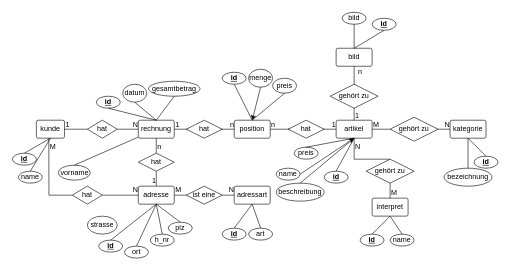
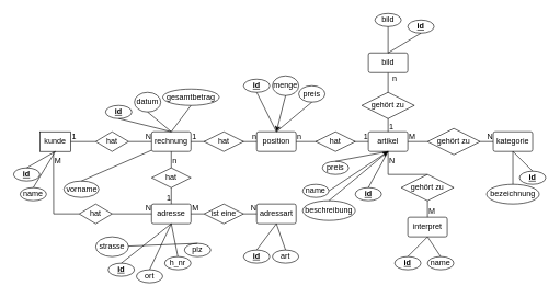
  <mxCell id="0" />
  <mxCell id="1" parent="0" />
  <mxCell id="2" value="artikel" style="rounded=1;arcSize=10;whiteSpace=wrap;html=1;align=center;" parent="1" vertex="1"><mxGeometry x="560" y="200" width="60" height="30" as="geometry" /></mxCell>
  <mxCell id="3" value="kategorie" style="rounded=1;arcSize=10;whiteSpace=wrap;html=1;align=center;" parent="1" vertex="1"><mxGeometry x="750" y="200" width="60" height="30" as="geometry" /></mxCell>
  <mxCell id="4" value="" style="endArrow=none;html=1;rounded=0;entryX=0.5;entryY=1;entryDx=0;entryDy=0;exitX=0.5;exitY=0;exitDx=0;exitDy=0;" parent="1" source="2" target="12" edge="1"><mxGeometry relative="1" as="geometry"><mxPoint x="330" y="360" as="sourcePoint" /><mxPoint x="490" y="360" as="targetPoint" /></mxGeometry></mxCell>
  <mxCell id="5" value="1" style="resizable=0;html=1;align=left;verticalAlign=bottom;" parent="4" connectable="0" vertex="1"><mxGeometry x="-1" relative="1" as="geometry" /></mxCell>
  <mxCell id="6" value="N" style="resizable=0;html=1;align=right;verticalAlign=bottom;" parent="4" connectable="0" vertex="1"><mxGeometry x="1" relative="1" as="geometry" /></mxCell>
  <mxCell id="7" value="" style="endArrow=none;html=1;rounded=0;entryX=0;entryY=0.5;entryDx=0;entryDy=0;exitX=1;exitY=0.5;exitDx=0;exitDy=0;startArrow=none;" parent="1" source="9" target="3" edge="1"><mxGeometry relative="1" as="geometry"><mxPoint x="450" y="219.66" as="sourcePoint" /><mxPoint x="610" y="219.66" as="targetPoint" /></mxGeometry></mxCell>
  <mxCell id="8" value="N" style="resizable=0;html=1;align=right;verticalAlign=bottom;" parent="7" connectable="0" vertex="1"><mxGeometry x="1" relative="1" as="geometry" /></mxCell>
  <mxCell id="9" value="gehört zu" style="shape=rhombus;perimeter=rhombusPerimeter;whiteSpace=wrap;html=1;align=center;" parent="1" vertex="1"><mxGeometry x="650" y="195" width="80" height="40" as="geometry" /></mxCell>
  <mxCell id="10" value="" style="endArrow=none;html=1;rounded=0;entryX=0;entryY=0.5;entryDx=0;entryDy=0;exitX=1;exitY=0.5;exitDx=0;exitDy=0;" parent="1" source="2" target="9" edge="1"><mxGeometry relative="1" as="geometry"><mxPoint x="434" y="215" as="sourcePoint" /><mxPoint x="620" y="215" as="targetPoint" /></mxGeometry></mxCell>
  <mxCell id="11" value="M" style="resizable=0;html=1;align=left;verticalAlign=bottom;" parent="10" connectable="0" vertex="1"><mxGeometry x="-1" relative="1" as="geometry" /></mxCell>
  <mxCell id="12" value="bild" style="rounded=1;arcSize=10;whiteSpace=wrap;html=1;align=center;" parent="1" vertex="1"><mxGeometry x="560" y="80" width="60" height="30" as="geometry" /></mxCell>
  <mxCell id="13" value="gehört zu" style="shape=rhombus;perimeter=rhombusPerimeter;whiteSpace=wrap;html=1;align=center;" parent="1" vertex="1"><mxGeometry x="550" y="140" width="80" height="40" as="geometry" /></mxCell>
  <mxCell id="14" value="n" style="text;html=1;align=center;verticalAlign=middle;resizable=0;points=[];autosize=1;strokeColor=none;fillColor=none;" parent="1" vertex="1"><mxGeometry x="590" y="110" width="20" height="20" as="geometry" /></mxCell>
  <mxCell id="15" value="&lt;b&gt;&lt;u&gt;id&lt;/u&gt;&lt;/b&gt;" style="ellipse;whiteSpace=wrap;html=1;align=center;" parent="1" vertex="1"><mxGeometry x="620" y="30" width="40" height="20" as="geometry" /></mxCell>
  <mxCell id="16" value="" style="endArrow=none;html=1;rounded=0;exitX=0.5;exitY=1;exitDx=0;exitDy=0;entryX=0.5;entryY=0;entryDx=0;entryDy=0;" parent="1" source="15" target="12" edge="1"><mxGeometry relative="1" as="geometry"><mxPoint x="440" y="180" as="sourcePoint" /><mxPoint x="600" y="180" as="targetPoint" /></mxGeometry></mxCell>
  <mxCell id="17" value="bild" style="ellipse;whiteSpace=wrap;html=1;align=center;" parent="1" vertex="1"><mxGeometry x="570" y="20" width="40" height="20" as="geometry" /></mxCell>
  <mxCell id="18" value="" style="endArrow=none;html=1;rounded=0;exitX=0.5;exitY=1;exitDx=0;exitDy=0;entryX=0.5;entryY=0;entryDx=0;entryDy=0;" parent="1" source="17" target="12" edge="1"><mxGeometry relative="1" as="geometry"><mxPoint x="370" y="170" as="sourcePoint" /><mxPoint x="520" y="70" as="targetPoint" /></mxGeometry></mxCell>
  <mxCell id="19" value="&lt;b&gt;&lt;u&gt;id&lt;/u&gt;&lt;/b&gt;" style="ellipse;whiteSpace=wrap;html=1;align=center;" parent="1" vertex="1"><mxGeometry x="540" y="285" width="40" height="20" as="geometry" /></mxCell>
  <mxCell id="20" value="" style="endArrow=none;html=1;rounded=0;exitX=0.5;exitY=0;exitDx=0;exitDy=0;" parent="1" source="19" edge="1"><mxGeometry relative="1" as="geometry"><mxPoint x="450" y="410" as="sourcePoint" /><mxPoint x="590" y="230" as="targetPoint" /></mxGeometry></mxCell>
  <mxCell id="21" value="name" style="ellipse;whiteSpace=wrap;html=1;align=center;" parent="1" vertex="1"><mxGeometry x="650" y="390" width="40" height="20" as="geometry" /></mxCell>
  <mxCell id="22" value="" style="endArrow=none;html=1;rounded=0;exitX=0.5;exitY=0;exitDx=0;exitDy=0;entryX=0.5;entryY=1;entryDx=0;entryDy=0;" parent="1" source="21" target="95" edge="1"><mxGeometry relative="1" as="geometry"><mxPoint x="510" y="630" as="sourcePoint" /><mxPoint x="770" y="390" as="targetPoint" /></mxGeometry></mxCell>
  <mxCell id="23" value="preis" style="ellipse;whiteSpace=wrap;html=1;align=center;" parent="1" vertex="1"><mxGeometry x="490" y="245" width="40" height="20" as="geometry" /></mxCell>
  <mxCell id="24" value="" style="endArrow=none;html=1;rounded=0;exitX=0.5;exitY=0;exitDx=0;exitDy=0;entryX=0.5;entryY=1;entryDx=0;entryDy=0;" parent="1" source="23" target="2" edge="1"><mxGeometry relative="1" as="geometry"><mxPoint x="280" y="470" as="sourcePoint" /><mxPoint x="540" y="230" as="targetPoint" /></mxGeometry></mxCell>
  <mxCell id="25" value="beschreibung" style="ellipse;whiteSpace=wrap;html=1;align=center;" parent="1" vertex="1"><mxGeometry x="460" y="305" width="80" height="30" as="geometry" /></mxCell>
  <mxCell id="26" value="" style="endArrow=none;html=1;rounded=0;exitX=0.5;exitY=0;exitDx=0;exitDy=0;entryX=0.5;entryY=1;entryDx=0;entryDy=0;" parent="1" source="25" target="2" edge="1"><mxGeometry relative="1" as="geometry"><mxPoint x="350" y="490" as="sourcePoint" /><mxPoint x="610" y="250" as="targetPoint" /></mxGeometry></mxCell>
  <mxCell id="27" value="&lt;b&gt;&lt;u&gt;id&lt;/u&gt;&lt;/b&gt;" style="ellipse;whiteSpace=wrap;html=1;align=center;" parent="1" vertex="1"><mxGeometry x="790" y="260" width="40" height="20" as="geometry" /></mxCell>
  <mxCell id="28" value="" style="endArrow=none;html=1;rounded=0;exitX=0.5;exitY=0;exitDx=0;exitDy=0;entryX=0.5;entryY=1;entryDx=0;entryDy=0;" parent="1" source="27" target="3" edge="1"><mxGeometry relative="1" as="geometry"><mxPoint x="600" y="460" as="sourcePoint" /><mxPoint x="740" y="280" as="targetPoint" /></mxGeometry></mxCell>
  <mxCell id="29" value="bezeichnung" style="ellipse;whiteSpace=wrap;html=1;align=center;" parent="1" vertex="1"><mxGeometry x="740" y="280" width="80" height="30" as="geometry" /></mxCell>
  <mxCell id="30" value="" style="endArrow=none;html=1;rounded=0;exitX=0.5;exitY=0;exitDx=0;exitDy=0;entryX=0.5;entryY=1;entryDx=0;entryDy=0;" parent="1" source="29" target="3" edge="1"><mxGeometry relative="1" as="geometry"><mxPoint x="510" y="500" as="sourcePoint" /><mxPoint x="750" y="240" as="targetPoint" /></mxGeometry></mxCell>
  <mxCell id="31" value="rechnung" style="rounded=1;arcSize=10;whiteSpace=wrap;html=1;align=center;" parent="1" vertex="1"><mxGeometry x="230" y="200" width="60" height="30" as="geometry" /></mxCell>
  <mxCell id="32" value="position" style="rounded=1;arcSize=10;whiteSpace=wrap;html=1;align=center;" parent="1" vertex="1"><mxGeometry x="390" y="200" width="60" height="30" as="geometry" /></mxCell>
  <mxCell id="33" value="adresse" style="rounded=1;arcSize=10;whiteSpace=wrap;html=1;align=center;" parent="1" vertex="1"><mxGeometry x="230" y="310" width="60" height="30" as="geometry" /></mxCell>
  <mxCell id="34" value="adressart" style="rounded=1;arcSize=10;whiteSpace=wrap;html=1;align=center;" parent="1" vertex="1"><mxGeometry x="390" y="310" width="60" height="30" as="geometry" /></mxCell>
  <mxCell id="35" value="&lt;b&gt;&lt;u&gt;id&lt;/u&gt;&lt;/b&gt;" style="ellipse;whiteSpace=wrap;html=1;align=center;" parent="1" vertex="1"><mxGeometry x="370" y="120" width="40" height="20" as="geometry" /></mxCell>
  <mxCell id="36" value="" style="endArrow=none;html=1;rounded=0;exitX=0.5;exitY=1;exitDx=0;exitDy=0;entryX=0.5;entryY=0;entryDx=0;entryDy=0;" parent="1" source="35" target="32" edge="1"><mxGeometry relative="1" as="geometry"><mxPoint x="230" y="290" as="sourcePoint" /><mxPoint x="370" y="110" as="targetPoint" /></mxGeometry></mxCell>
  <mxCell id="37" value="" style="endArrow=none;html=1;rounded=0;exitX=1;exitY=0.5;exitDx=0;exitDy=0;entryX=0;entryY=0.5;entryDx=0;entryDy=0;" parent="1" source="32" target="2" edge="1"><mxGeometry relative="1" as="geometry"><mxPoint x="440" y="180" as="sourcePoint" /><mxPoint x="600" y="180" as="targetPoint" /></mxGeometry></mxCell>
  <mxCell id="38" value="n" style="resizable=0;html=1;align=left;verticalAlign=bottom;" parent="37" connectable="0" vertex="1"><mxGeometry x="-1" relative="1" as="geometry" /></mxCell>
  <mxCell id="39" value="1" style="resizable=0;html=1;align=right;verticalAlign=bottom;" parent="37" connectable="0" vertex="1"><mxGeometry x="1" relative="1" as="geometry" /></mxCell>
  <mxCell id="40" value="hat" style="shape=rhombus;perimeter=rhombusPerimeter;whiteSpace=wrap;html=1;align=center;" parent="1" vertex="1"><mxGeometry x="480" y="200" width="60" height="30" as="geometry" /></mxCell>
  <mxCell id="41" value="menge" style="ellipse;whiteSpace=wrap;html=1;align=center;" parent="1" vertex="1"><mxGeometry x="414" y="115" width="40" height="30" as="geometry" /></mxCell>
  <mxCell id="42" value="" style="endArrow=classic;html=1;rounded=0;exitX=0.5;exitY=1;exitDx=0;exitDy=0;entryX=0.5;entryY=0;entryDx=0;entryDy=0;" parent="1" source="41" target="32" edge="1"><mxGeometry relative="1" as="geometry"><mxPoint x="180" y="290" as="sourcePoint" /><mxPoint x="490" y="50" as="targetPoint" /></mxGeometry></mxCell>
  <mxCell id="43" value="preis" style="ellipse;whiteSpace=wrap;html=1;align=center;" parent="1" vertex="1"><mxGeometry x="454" y="130" width="40" height="25" as="geometry" /></mxCell>
  <mxCell id="44" value="" style="endArrow=none;html=1;rounded=0;exitX=0.5;exitY=1;exitDx=0;exitDy=0;entryX=0.5;entryY=0;entryDx=0;entryDy=0;" parent="1" source="43" target="32" edge="1"><mxGeometry relative="1" as="geometry"><mxPoint x="246" y="290" as="sourcePoint" /><mxPoint x="486" y="200" as="targetPoint" /></mxGeometry></mxCell>
  <mxCell id="45" value="" style="endArrow=none;html=1;rounded=0;entryX=0;entryY=0.5;entryDx=0;entryDy=0;exitX=1;exitY=0.5;exitDx=0;exitDy=0;" parent="1" source="31" edge="1"><mxGeometry relative="1" as="geometry"><mxPoint x="280" y="215" as="sourcePoint" /><mxPoint x="390" y="215" as="targetPoint" /></mxGeometry></mxCell>
  <mxCell id="46" value="1" style="resizable=0;html=1;align=left;verticalAlign=bottom;" parent="45" connectable="0" vertex="1"><mxGeometry x="-1" relative="1" as="geometry" /></mxCell>
  <mxCell id="47" value="n" style="resizable=0;html=1;align=right;verticalAlign=bottom;" parent="45" connectable="0" vertex="1"><mxGeometry x="1" relative="1" as="geometry" /></mxCell>
  <mxCell id="48" value="hat" style="shape=rhombus;perimeter=rhombusPerimeter;whiteSpace=wrap;html=1;align=center;" parent="1" vertex="1"><mxGeometry x="310" y="200" width="60" height="30" as="geometry" /></mxCell>
  <mxCell id="49" value="&lt;b&gt;&lt;u&gt;id&lt;/u&gt;&lt;/b&gt;" style="ellipse;whiteSpace=wrap;html=1;align=center;" parent="1" vertex="1"><mxGeometry x="160" y="160" width="40" height="20" as="geometry" /></mxCell>
  <mxCell id="50" value="" style="endArrow=none;html=1;rounded=0;exitX=0.5;exitY=1;exitDx=0;exitDy=0;entryX=0.5;entryY=0;entryDx=0;entryDy=0;" parent="1" source="49" target="31" edge="1"><mxGeometry relative="1" as="geometry"><mxPoint x="60" y="290" as="sourcePoint" /><mxPoint x="250" y="200" as="targetPoint" /></mxGeometry></mxCell>
  <mxCell id="51" value="datum" style="ellipse;whiteSpace=wrap;html=1;align=center;" parent="1" vertex="1"><mxGeometry x="204" y="140" width="40" height="30" as="geometry" /></mxCell>
  <mxCell id="52" value="" style="endArrow=none;html=1;rounded=0;exitX=0.5;exitY=1;exitDx=0;exitDy=0;entryX=0.5;entryY=0;entryDx=0;entryDy=0;" parent="1" source="51" target="31" edge="1"><mxGeometry relative="1" as="geometry"><mxPoint x="26" y="305" as="sourcePoint" /><mxPoint x="266" y="215" as="targetPoint" /></mxGeometry></mxCell>
  <mxCell id="53" value="gesamtbetrag" style="ellipse;whiteSpace=wrap;html=1;align=center;" parent="1" vertex="1"><mxGeometry x="247" y="135" width="86" height="25" as="geometry" /></mxCell>
  <mxCell id="54" value="" style="endArrow=none;html=1;rounded=0;exitX=0.5;exitY=1;exitDx=0;exitDy=0;entryX=0.5;entryY=0;entryDx=0;entryDy=0;" parent="1" source="53" target="31" edge="1"><mxGeometry relative="1" as="geometry"><mxPoint x="86" y="285" as="sourcePoint" /><mxPoint x="260" y="195" as="targetPoint" /></mxGeometry></mxCell>
  <mxCell id="55" value="" style="endArrow=none;html=1;rounded=0;exitX=0.5;exitY=1;exitDx=0;exitDy=0;entryX=0.5;entryY=0;entryDx=0;entryDy=0;startArrow=none;" parent="1" source="57" target="33" edge="1"><mxGeometry relative="1" as="geometry"><mxPoint x="440" y="180" as="sourcePoint" /><mxPoint x="600" y="180" as="targetPoint" /></mxGeometry></mxCell>
  <mxCell id="56" value="1" style="resizable=0;html=1;align=right;verticalAlign=bottom;" parent="55" connectable="0" vertex="1"><mxGeometry x="1" relative="1" as="geometry" /></mxCell>
  <mxCell id="57" value="hat" style="shape=rhombus;perimeter=rhombusPerimeter;whiteSpace=wrap;html=1;align=center;" parent="1" vertex="1"><mxGeometry x="230" y="255" width="60" height="30" as="geometry" /></mxCell>
  <mxCell id="58" value="" style="endArrow=none;html=1;rounded=0;exitX=0.5;exitY=1;exitDx=0;exitDy=0;entryX=0.5;entryY=0;entryDx=0;entryDy=0;" parent="1" source="31" target="57" edge="1"><mxGeometry relative="1" as="geometry"><mxPoint x="260" y="230" as="sourcePoint" /><mxPoint x="260" y="310" as="targetPoint" /></mxGeometry></mxCell>
  <mxCell id="59" value="n" style="resizable=0;html=1;align=left;verticalAlign=top;" parent="58" connectable="0" vertex="1"><mxGeometry x="-1" relative="1" as="geometry" /></mxCell>
  <mxCell id="60" value="strasse" style="ellipse;whiteSpace=wrap;html=1;align=center;" parent="1" vertex="1"><mxGeometry x="145" y="360" width="50" height="30" as="geometry" /></mxCell>
  <mxCell id="61" value="&lt;b&gt;&lt;u&gt;id&lt;/u&gt;&lt;/b&gt;" style="ellipse;whiteSpace=wrap;html=1;align=center;" parent="1" vertex="1"><mxGeometry x="370" y="380" width="40" height="20" as="geometry" /></mxCell>
  <mxCell id="62" value="" style="endArrow=none;html=1;rounded=0;exitX=0.5;exitY=0;exitDx=0;exitDy=0;entryX=0.5;entryY=1;entryDx=0;entryDy=0;" parent="1" source="61" target="34" edge="1"><mxGeometry relative="1" as="geometry"><mxPoint x="290" y="510" as="sourcePoint" /><mxPoint x="490" y="420" as="targetPoint" /></mxGeometry></mxCell>
  <mxCell id="63" value="&lt;b&gt;&lt;u&gt;id&lt;/u&gt;&lt;/b&gt;" style="ellipse;whiteSpace=wrap;html=1;align=center;" parent="1" vertex="1"><mxGeometry x="164" y="400" width="40" height="20" as="geometry" /></mxCell>
  <mxCell id="64" value="" style="endArrow=none;html=1;rounded=0;exitX=0.5;exitY=0;exitDx=0;exitDy=0;entryX=0.5;entryY=1;entryDx=0;entryDy=0;" parent="1" source="63" target="33" edge="1"><mxGeometry relative="1" as="geometry"><mxPoint x="130" y="585" as="sourcePoint" /><mxPoint x="330" y="495" as="targetPoint" /></mxGeometry></mxCell>
  <mxCell id="65" value="h_nr" style="ellipse;whiteSpace=wrap;html=1;align=center;" parent="1" vertex="1"><mxGeometry x="250" y="390" width="40" height="20" as="geometry" /></mxCell>
  <mxCell id="66" value="" style="endArrow=none;html=1;rounded=0;exitX=0.5;exitY=0;exitDx=0;exitDy=0;entryX=0.5;entryY=1;entryDx=0;entryDy=0;" parent="1" source="65" target="33" edge="1"><mxGeometry relative="1" as="geometry"><mxPoint x="360" y="465" as="sourcePoint" /><mxPoint x="340" y="350" as="targetPoint" /></mxGeometry></mxCell>
  <mxCell id="67" value="plz" style="ellipse;whiteSpace=wrap;html=1;align=center;" parent="1" vertex="1"><mxGeometry x="280" y="370" width="40" height="20" as="geometry" /></mxCell>
- <mxCell id="68" value="" style="endArrow=none;html=1;rounded=0;exitX=0.5;exitY=0;exitDx=0;exitDy=0;entryX=0.5;entryY=1;entryDx=0;entryDy=0;" parent="1" source="67" target="33" edge="1"><mxGeometry relative="1" as="geometry"><mxPoint x="410" y="455" as="sourcePoint" /><mxPoint x="310" y="330" as="targetPoint" /></mxGeometry></mxCell>
+ <mxCell id="68" value="" style="endArrow=none;html=1;rounded=0;exitX=0.5;exitY=0;exitDx=0;exitDy=0;" parent="1" source="67" target="60" edge="1"><mxGeometry relative="1" as="geometry"><mxPoint x="410" y="455" as="sourcePoint" /><mxPoint x="310" y="330" as="targetPoint" /></mxGeometry></mxCell>
  <mxCell id="69" value="ort" style="ellipse;whiteSpace=wrap;html=1;align=center;" parent="1" vertex="1"><mxGeometry x="207" y="410" width="40" height="20" as="geometry" /></mxCell>
  <mxCell id="70" value="" style="endArrow=none;html=1;rounded=0;exitX=0.5;exitY=0;exitDx=0;exitDy=0;entryX=0.5;entryY=1;entryDx=0;entryDy=0;" parent="1" source="69" target="33" edge="1"><mxGeometry relative="1" as="geometry"><mxPoint x="384" y="505" as="sourcePoint" /><mxPoint x="284" y="380" as="targetPoint" /></mxGeometry></mxCell>
  <mxCell id="71" value="art" style="ellipse;whiteSpace=wrap;html=1;align=center;" parent="1" vertex="1"><mxGeometry x="414" y="380" width="40" height="20" as="geometry" /></mxCell>
  <mxCell id="72" value="" style="endArrow=none;html=1;rounded=0;exitX=0.5;exitY=0;exitDx=0;exitDy=0;entryX=0.5;entryY=1;entryDx=0;entryDy=0;" parent="1" source="71" target="34" edge="1"><mxGeometry relative="1" as="geometry"><mxPoint x="594" y="485" as="sourcePoint" /><mxPoint x="444" y="370" as="targetPoint" /></mxGeometry></mxCell>
  <mxCell id="73" value="" style="endArrow=none;html=1;rounded=0;exitX=1;exitY=0.5;exitDx=0;exitDy=0;startArrow=none;" parent="1" source="75" edge="1"><mxGeometry relative="1" as="geometry"><mxPoint x="244" y="324.76" as="sourcePoint" /><mxPoint x="390" y="325" as="targetPoint" /></mxGeometry></mxCell>
  <mxCell id="74" value="N" style="resizable=0;html=1;align=right;verticalAlign=bottom;" parent="73" connectable="0" vertex="1"><mxGeometry x="1" relative="1" as="geometry" /></mxCell>
  <mxCell id="75" value="ist eine" style="shape=rhombus;perimeter=rhombusPerimeter;whiteSpace=wrap;html=1;align=center;" parent="1" vertex="1"><mxGeometry x="310" y="310" width="60" height="30" as="geometry" /></mxCell>
  <mxCell id="76" value="" style="endArrow=none;html=1;rounded=0;exitX=1;exitY=0.5;exitDx=0;exitDy=0;" parent="1" source="33" target="75" edge="1"><mxGeometry relative="1" as="geometry"><mxPoint x="290" y="325" as="sourcePoint" /><mxPoint x="390" y="325" as="targetPoint" /></mxGeometry></mxCell>
  <mxCell id="77" value="M" style="resizable=0;html=1;align=left;verticalAlign=bottom;" parent="76" connectable="0" vertex="1"><mxGeometry x="-1" relative="1" as="geometry" /></mxCell>
- <mxCell id="78" value="kunde" style="rounded=1;arcSize=10;whiteSpace=wrap;html=1;align=center;" parent="1" vertex="1"><mxGeometry x="60" y="200" width="47" height="30" as="geometry" /></mxCell>
+ <mxCell id="78" value="kunde" style="arcSize=10;whiteSpace=wrap;html=1;align=center;rounded=0;" parent="1" vertex="1"><mxGeometry x="60" y="200" width="47" height="30" as="geometry" /></mxCell>
  <mxCell id="79" value="&lt;b&gt;&lt;u&gt;id&lt;/u&gt;&lt;/b&gt;" style="ellipse;whiteSpace=wrap;html=1;align=center;" parent="1" vertex="1"><mxGeometry y="255" width="40" height="20" as="geometry" x="20" /></mxCell>
  <mxCell id="80" value="" style="endArrow=none;html=1;rounded=0;exitX=0.5;exitY=0;exitDx=0;exitDy=0;entryX=0.5;entryY=1;entryDx=0;entryDy=0;" parent="1" source="79" target="78" edge="1"><mxGeometry relative="1" as="geometry"><mxPoint x="70" y="325" as="sourcePoint" /><mxPoint x="70" y="280" as="targetPoint" /></mxGeometry></mxCell>
  <mxCell id="81" value="name" style="ellipse;whiteSpace=wrap;html=1;align=center;" parent="1" vertex="1"><mxGeometry x="30" y="285" width="40" height="20" as="geometry" /></mxCell>
  <mxCell id="82" value="" style="endArrow=none;html=1;rounded=0;exitX=0.5;exitY=0;exitDx=0;exitDy=0;entryX=0.5;entryY=1;entryDx=0;entryDy=0;" parent="1" source="81" target="78" edge="1"><mxGeometry relative="1" as="geometry"><mxPoint x="120" y="325" as="sourcePoint" /><mxPoint x="100" y="250" as="targetPoint" /></mxGeometry></mxCell>
  <mxCell id="83" value="" style="endArrow=none;html=1;rounded=0;exitX=1;exitY=0.5;exitDx=0;exitDy=0;entryX=0;entryY=0.5;entryDx=0;entryDy=0;startArrow=none;" parent="1" source="85" target="31" edge="1"><mxGeometry relative="1" as="geometry"><mxPoint x="220" y="320" as="sourcePoint" /><mxPoint x="380" y="320" as="targetPoint" /></mxGeometry></mxCell>
  <mxCell id="84" value="N" style="resizable=0;html=1;align=right;verticalAlign=bottom;" parent="83" connectable="0" vertex="1"><mxGeometry x="1" relative="1" as="geometry" /></mxCell>
  <mxCell id="85" value="hat" style="shape=rhombus;perimeter=rhombusPerimeter;whiteSpace=wrap;html=1;align=center;" parent="1" vertex="1"><mxGeometry x="145" y="200" width="50" height="30" as="geometry" /></mxCell>
  <mxCell id="86" value="" style="endArrow=none;html=1;rounded=0;exitX=1;exitY=0.5;exitDx=0;exitDy=0;entryX=0;entryY=0.5;entryDx=0;entryDy=0;" parent="1" source="78" target="85" edge="1"><mxGeometry relative="1" as="geometry"><mxPoint x="107" y="215" as="sourcePoint" /><mxPoint x="230" y="215" as="targetPoint" /></mxGeometry></mxCell>
  <mxCell id="87" value="1" style="resizable=0;html=1;align=left;verticalAlign=bottom;" parent="86" connectable="0" vertex="1"><mxGeometry x="-1" relative="1" as="geometry" /></mxCell>
  <mxCell id="88" value="" style="endArrow=none;html=1;rounded=0;exitX=1;exitY=0.5;exitDx=0;exitDy=0;entryX=0;entryY=0.5;entryDx=0;entryDy=0;startArrow=none;" parent="1" source="90" target="33" edge="1"><mxGeometry relative="1" as="geometry"><mxPoint x="220" y="320" as="sourcePoint" /><mxPoint x="380" y="320" as="targetPoint" /></mxGeometry></mxCell>
  <mxCell id="89" value="N" style="resizable=0;html=1;align=right;verticalAlign=bottom;" parent="88" connectable="0" vertex="1"><mxGeometry x="1" relative="1" as="geometry" /></mxCell>
  <mxCell id="90" value="hat" style="shape=rhombus;perimeter=rhombusPerimeter;whiteSpace=wrap;html=1;align=center;" parent="1" vertex="1"><mxGeometry x="120" y="310" width="50" height="30" as="geometry" /></mxCell>
  <mxCell id="91" value="" style="endArrow=none;html=1;rounded=0;exitX=0.442;exitY=1.021;exitDx=0;exitDy=0;exitPerimeter=0;entryX=0;entryY=0.5;entryDx=0;entryDy=0;" parent="1" source="78" target="90" edge="1"><mxGeometry relative="1" as="geometry"><mxPoint x="80.774" y="230.63" as="sourcePoint" /><mxPoint x="230" y="325" as="targetPoint" /><Array as="points"><mxPoint x="81" y="325" /></Array></mxGeometry></mxCell>
  <mxCell id="92" value="M" style="resizable=0;html=1;align=left;verticalAlign=top;" parent="91" connectable="0" vertex="1"><mxGeometry x="-1" relative="1" as="geometry" /></mxCell>
  <mxCell id="93" value="vorname" style="ellipse;whiteSpace=wrap;html=1;align=center;" parent="1" vertex="1"><mxGeometry x="96.5" y="275" width="53.5" height="25" as="geometry" /></mxCell>
  <mxCell id="94" value="" style="endArrow=none;html=1;rounded=0;exitX=0.5;exitY=0;exitDx=0;exitDy=0;" parent="1" source="93" target="31" edge="1"><mxGeometry relative="1" as="geometry"><mxPoint x="186.5" y="315" as="sourcePoint" /><mxPoint x="150" y="220" as="targetPoint" /></mxGeometry></mxCell>
  <mxCell id="95" value="interpret" style="rounded=1;arcSize=10;whiteSpace=wrap;html=1;align=center;" parent="1" vertex="1"><mxGeometry x="620" y="330" width="60" height="30" as="geometry" /></mxCell>
  <mxCell id="96" value="&lt;b&gt;&lt;u&gt;id&lt;/u&gt;&lt;/b&gt;" style="ellipse;whiteSpace=wrap;html=1;align=center;" parent="1" vertex="1"><mxGeometry x="600" y="390" width="40" height="20" as="geometry" /></mxCell>
  <mxCell id="97" value="" style="endArrow=none;html=1;rounded=0;exitX=0.5;exitY=0;exitDx=0;exitDy=0;entryX=0.5;entryY=1;entryDx=0;entryDy=0;" parent="1" source="96" target="95" edge="1"><mxGeometry relative="1" as="geometry"><mxPoint x="550" y="540" as="sourcePoint" /><mxPoint x="690" y="360" as="targetPoint" /></mxGeometry></mxCell>
  <mxCell id="98" value="" style="endArrow=none;html=1;rounded=0;exitX=0.5;exitY=0;exitDx=0;exitDy=0;startArrow=none;" parent="1" source="100" edge="1"><mxGeometry relative="1" as="geometry"><mxPoint x="310" y="270" as="sourcePoint" /><mxPoint x="590" y="230" as="targetPoint" /><Array as="points"><mxPoint x="590" y="265" /></Array></mxGeometry></mxCell>
  <mxCell id="99" value="N" style="resizable=0;html=1;align=left;verticalAlign=top;" parent="98" connectable="0" vertex="1"><mxGeometry x="1" relative="1" as="geometry" /></mxCell>
  <mxCell id="100" value="gehört zu" style="shape=rhombus;perimeter=rhombusPerimeter;whiteSpace=wrap;html=1;align=center;" parent="1" vertex="1"><mxGeometry x="610" y="265" width="80" height="40" as="geometry" /></mxCell>
  <mxCell id="101" value="" style="endArrow=none;html=1;rounded=0;exitX=0.5;exitY=0;exitDx=0;exitDy=0;" parent="1" source="95" target="100" edge="1"><mxGeometry relative="1" as="geometry"><mxPoint x="650" y="330" as="sourcePoint" /><mxPoint x="590" y="230" as="targetPoint" /></mxGeometry></mxCell>
  <mxCell id="102" value="M" style="resizable=0;html=1;align=left;verticalAlign=bottom;" parent="101" connectable="0" vertex="1"><mxGeometry x="-1" relative="1" as="geometry" /></mxCell>
  <mxCell id="103" style="edgeStyle=none;html=1;exitX=1;exitY=0.5;exitDx=0;exitDy=0;" edge="1" parent="1" source="104"><mxGeometry relative="1" as="geometry"><mxPoint x="590" y="230" as="targetPoint" /></mxGeometry></mxCell>
  <mxCell id="104" value="name" style="ellipse;whiteSpace=wrap;html=1;align=center;" vertex="1" parent="1"><mxGeometry x="460" y="280" width="40" height="20" as="geometry" /></mxCell>
